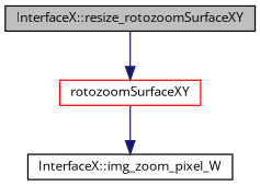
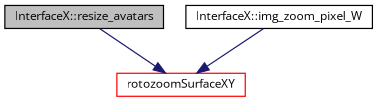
  digraph {
    fontname="Open Sans"
    rankdir=TB
    node [color=black fontname="Open Sans" fontsize=10 shape=record]
    edge [color=midnightblue fontname="Open Sans" fontsize=10 labelfontname=Helvetica labelfontsize=10 style=solid]
-   n1 [fillcolor=grey75 fontcolor=black height=0.2 label="InterfaceX::resize_rotozoomSurfaceXY" style=filled width=0.4]
+   n1 [fillcolor=grey75 fontcolor=black height=0.2 label="InterfaceX::resize_avatars" style=filled width=0.4]
    n2 [color=red height=0.2 label=rotozoomSurfaceXY width=0.4]
    n3 [height=0.2 label="InterfaceX::img_zoom_pixel_W" width=0.4]
    n1 -> n2
-   n2 -> n3
+   n3 -> n2
  }
